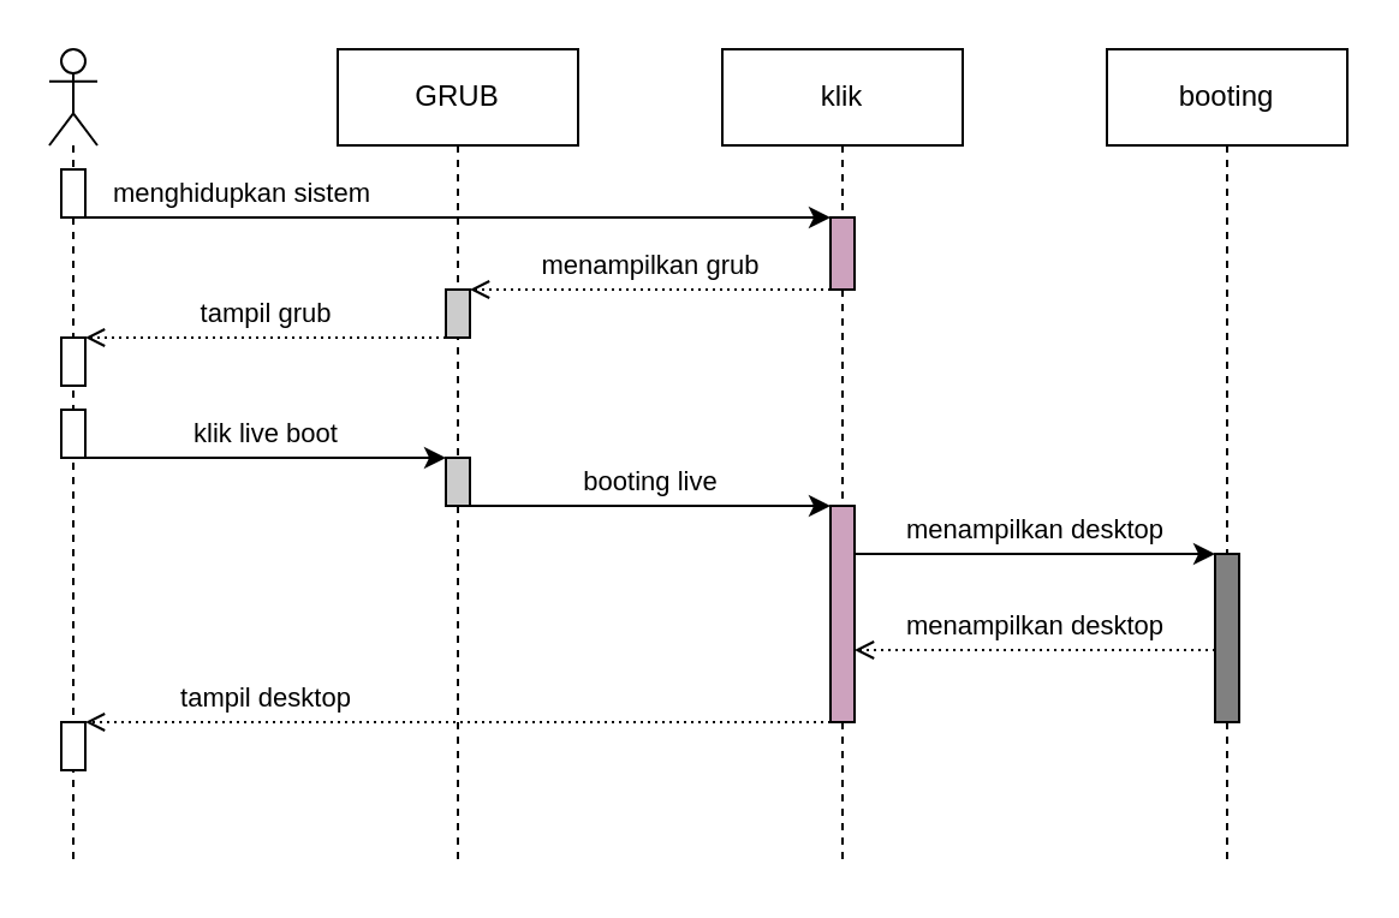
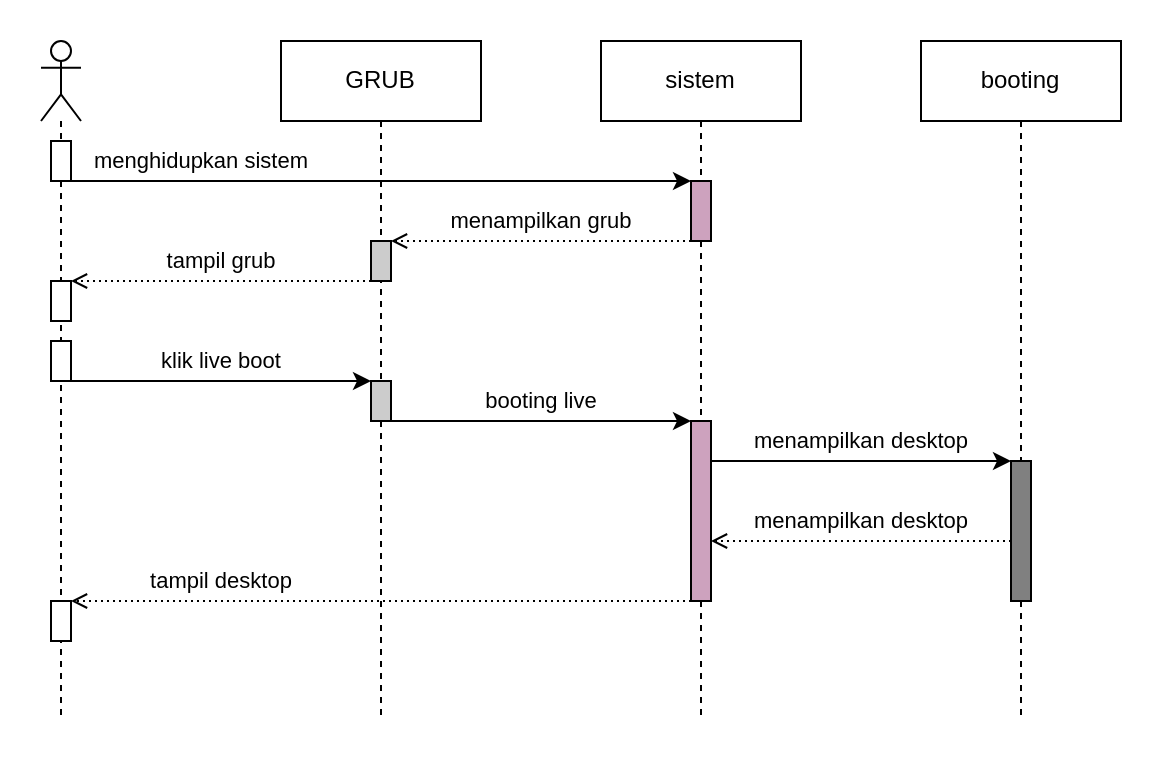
  <mxCell id="0" />
  <mxCell id="1" parent="0" />
  <mxCell id="2" value="" style="shape=umlLifeline;participant=umlActor;perimeter=lifelinePerimeter;whiteSpace=wrap;html=1;container=1;collapsible=0;recursiveResize=0;verticalAlign=top;spacingTop=36;outlineConnect=0;" vertex="1" parent="1"><mxGeometry x="20" y="20" width="20" height="340" as="geometry" /></mxCell>
  <mxCell id="3" value="" style="html=1;points=[];perimeter=orthogonalPerimeter;" vertex="1" parent="2"><mxGeometry x="5" y="50" width="10" height="20" as="geometry" /></mxCell>
  <mxCell id="4" value="" style="html=1;points=[];perimeter=orthogonalPerimeter;" vertex="1" parent="2"><mxGeometry x="5" y="120" width="10" height="20" as="geometry" /></mxCell>
  <mxCell id="5" value="" style="html=1;points=[];perimeter=orthogonalPerimeter;" vertex="1" parent="2"><mxGeometry x="5" y="150" width="10" height="20" as="geometry" /></mxCell>
  <mxCell id="6" value="" style="html=1;points=[];perimeter=orthogonalPerimeter;" vertex="1" parent="2"><mxGeometry x="5" y="280" width="10" height="20" as="geometry" /></mxCell>
  <mxCell id="7" value="GRUB" style="shape=umlLifeline;perimeter=lifelinePerimeter;whiteSpace=wrap;html=1;container=1;collapsible=0;recursiveResize=0;outlineConnect=0;" vertex="1" parent="1"><mxGeometry x="140" y="20" width="100" height="340" as="geometry" /></mxCell>
  <mxCell id="8" value="" style="html=1;points=[];perimeter=orthogonalPerimeter;fillColor=#CCCCCC;" vertex="1" parent="7"><mxGeometry x="45" y="100" width="10" height="20" as="geometry" /></mxCell>
  <mxCell id="9" value="" style="html=1;points=[];perimeter=orthogonalPerimeter;fillColor=#CCCCCC;" vertex="1" parent="7"><mxGeometry x="45" y="170" width="10" height="20" as="geometry" /></mxCell>
- <mxCell id="10" value="klik" style="shape=umlLifeline;perimeter=lifelinePerimeter;whiteSpace=wrap;html=1;container=1;collapsible=0;recursiveResize=0;outlineConnect=0;" vertex="1" parent="1"><mxGeometry x="300" y="20" width="100" height="340" as="geometry" /></mxCell>
+ <mxCell id="10" value="sistem" style="shape=umlLifeline;perimeter=lifelinePerimeter;whiteSpace=wrap;html=1;container=1;collapsible=0;recursiveResize=0;outlineConnect=0;" vertex="1" parent="1"><mxGeometry x="300" y="20" width="100" height="340" as="geometry" /></mxCell>
  <mxCell id="11" value="" style="html=1;points=[];perimeter=orthogonalPerimeter;fillColor=#CDA2BE;" vertex="1" parent="10"><mxGeometry x="45" y="70" width="10" height="30" as="geometry" /></mxCell>
  <mxCell id="12" value="" style="html=1;points=[];perimeter=orthogonalPerimeter;fillColor=#CDA2BE;" vertex="1" parent="10"><mxGeometry x="45" y="190" width="10" height="90" as="geometry" /></mxCell>
  <mxCell id="13" value="booting" style="shape=umlLifeline;perimeter=lifelinePerimeter;whiteSpace=wrap;html=1;container=1;collapsible=0;recursiveResize=0;outlineConnect=0;" vertex="1" parent="1"><mxGeometry x="460" y="20" width="100" height="340" as="geometry" /></mxCell>
  <mxCell id="14" value="" style="html=1;points=[];perimeter=orthogonalPerimeter;fillColor=#808080;" vertex="1" parent="13"><mxGeometry x="45" y="210" width="10" height="70" as="geometry" /></mxCell>
  <mxCell id="15" value="menghidupkan sistem" style="edgeStyle=orthogonalEdgeStyle;rounded=0;orthogonalLoop=1;jettySize=auto;html=1;" edge="1" parent="1" source="3" target="11"><mxGeometry x="-0.581" y="10" relative="1" as="geometry"><Array as="points"><mxPoint x="350" y="90" /></Array><mxPoint as="offset" /></mxGeometry></mxCell>
  <mxCell id="16" value="menampilkan grub" style="edgeStyle=orthogonalEdgeStyle;rounded=0;orthogonalLoop=1;jettySize=auto;html=1;endArrow=open;endFill=0;dashed=1;dashPattern=1 2;" edge="1" parent="1" source="11" target="8"><mxGeometry y="-10" relative="1" as="geometry"><Array as="points"><mxPoint x="310" y="120" /><mxPoint x="310" y="120" /></Array><mxPoint as="offset" /></mxGeometry></mxCell>
  <mxCell id="17" value="tampil grub" style="edgeStyle=orthogonalEdgeStyle;rounded=0;orthogonalLoop=1;jettySize=auto;html=1;dashed=1;dashPattern=1 2;endArrow=open;endFill=0;" edge="1" parent="1" source="8" target="4"><mxGeometry y="-10" relative="1" as="geometry"><Array as="points"><mxPoint x="150" y="140" /><mxPoint x="150" y="140" /></Array><mxPoint as="offset" /></mxGeometry></mxCell>
  <mxCell id="18" value="klik live boot" style="edgeStyle=orthogonalEdgeStyle;rounded=0;orthogonalLoop=1;jettySize=auto;html=1;" edge="1" parent="1" source="5" target="9"><mxGeometry y="10" relative="1" as="geometry"><Array as="points"><mxPoint x="140" y="190" /><mxPoint x="140" y="190" /></Array><mxPoint as="offset" /></mxGeometry></mxCell>
  <mxCell id="19" value="booting live" style="edgeStyle=orthogonalEdgeStyle;rounded=0;orthogonalLoop=1;jettySize=auto;html=1;" edge="1" parent="1" source="9" target="12"><mxGeometry y="10" relative="1" as="geometry"><Array as="points"><mxPoint x="310" y="210" /><mxPoint x="310" y="210" /></Array><mxPoint as="offset" /></mxGeometry></mxCell>
  <mxCell id="20" value="menampilkan desktop" style="edgeStyle=orthogonalEdgeStyle;rounded=0;orthogonalLoop=1;jettySize=auto;html=1;" edge="1" parent="1" source="12" target="14"><mxGeometry y="10" relative="1" as="geometry"><Array as="points"><mxPoint x="400" y="230" /><mxPoint x="400" y="230" /></Array><mxPoint as="offset" /></mxGeometry></mxCell>
  <mxCell id="21" value="menampilkan desktop" style="edgeStyle=orthogonalEdgeStyle;rounded=0;orthogonalLoop=1;jettySize=auto;html=1;dashed=1;dashPattern=1 2;endArrow=open;endFill=0;" edge="1" parent="1" source="14" target="12"><mxGeometry y="-10" relative="1" as="geometry"><Array as="points"><mxPoint x="440" y="270" /><mxPoint x="440" y="270" /></Array><mxPoint as="offset" /></mxGeometry></mxCell>
  <mxCell id="22" value="tampil desktop" style="edgeStyle=orthogonalEdgeStyle;rounded=0;orthogonalLoop=1;jettySize=auto;html=1;dashed=1;dashPattern=1 2;endArrow=open;endFill=0;" edge="1" parent="1" source="12" target="6"><mxGeometry x="0.516" y="-10" relative="1" as="geometry"><Array as="points"><mxPoint x="110" y="300" /><mxPoint x="110" y="300" /></Array><mxPoint as="offset" /></mxGeometry></mxCell>
